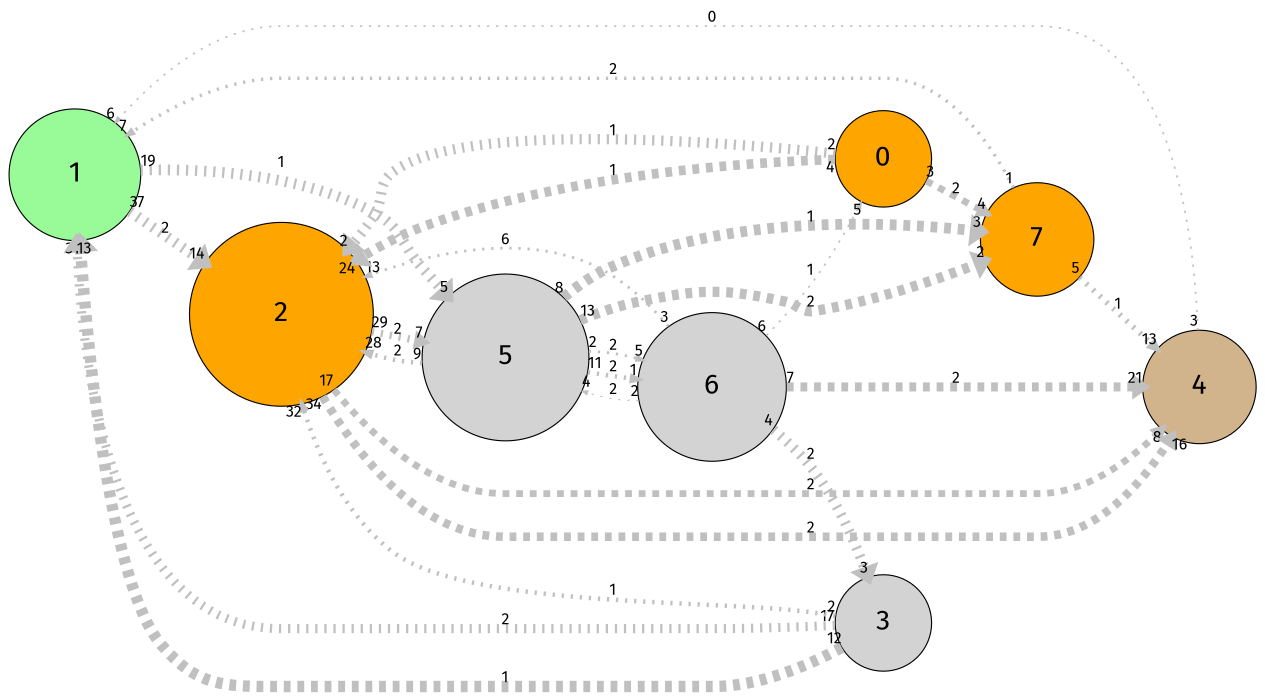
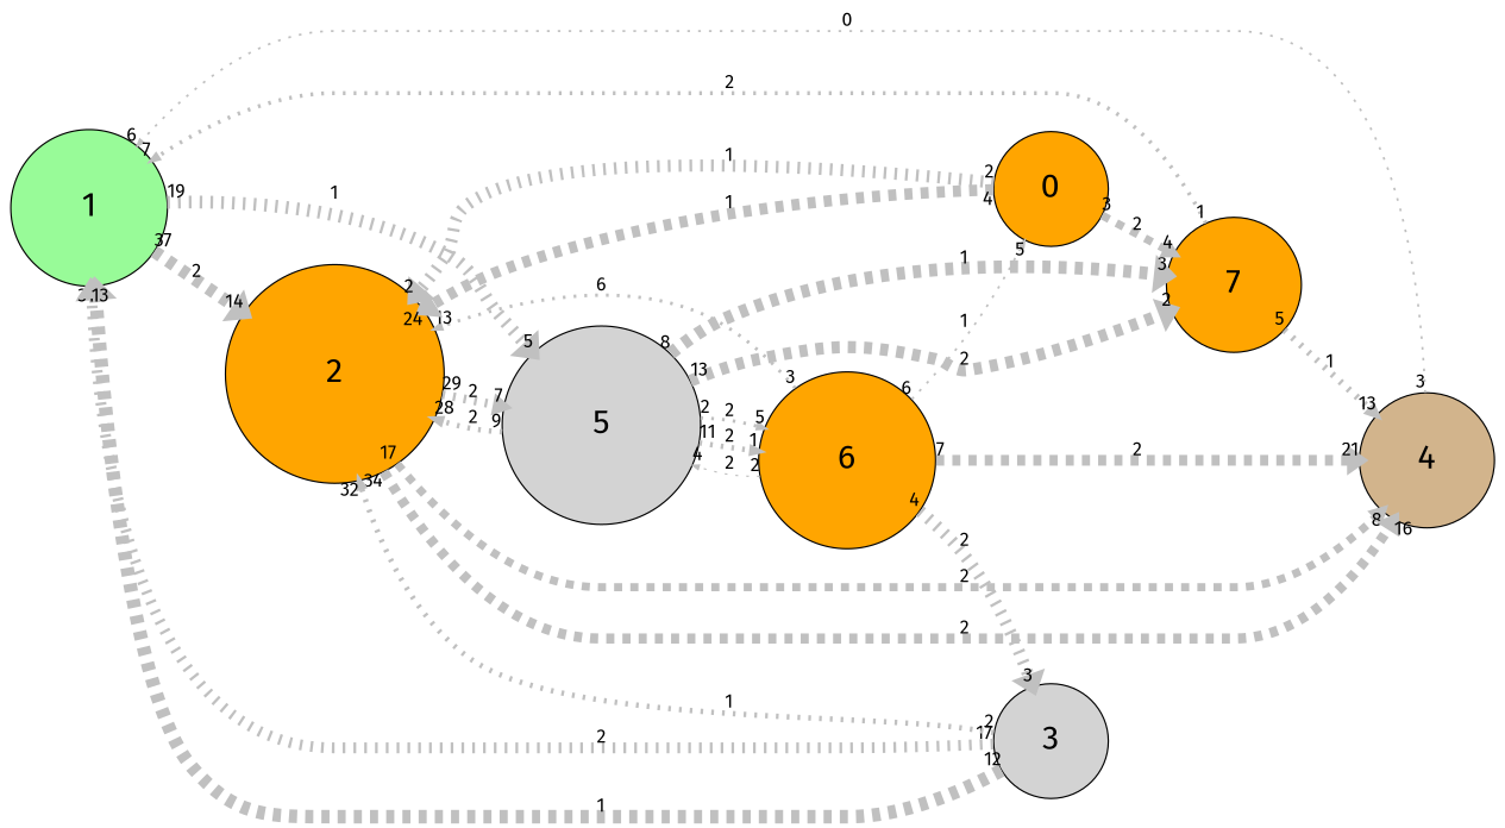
  digraph {
    fontname="Fira Sans"
    rankdir=LR
    scale=1
    splines=spline
    node [fillcolor=orange fontname="Fira Sans" fontsize=25 shape=circle style=filled]
    edge [arrowsize=0.5 capacity=2 color=grey fontname="Fira Sans" from_pd=1 headlabel=5 penwidth=9.5 pt=2 splines=true style=dotted taillabel=2 to_pd=4]
    n1 [fillcolor=palegreen height=1.6071 label=1 width=1.6071]
    n2 [height=2.25 label=2 width=2.25]
    n3 [fillcolor=lightgrey height=2.0357 label=5 width=2.0357]
    n4 [fillcolor=tan height=1.3929 label=4 width=1.3929]
-   n5 [fillcolor=lightgrey height=1.8214 label=6 width=1.8214]
+   n5 [height=1.8214 label=6 width=1.8214]
    n6 [height=1.3929 label=7 width=1.3929]
    n7 [fillcolor=lightgrey height=1.1786 label=3 width=1.1786]
    n8 [height=1.1786 label=0 width=1.1786]
-   n1 -> n2 [from_pd=36 headlabel=14 label=2 taillabel=37 to_pd=13]
+   n1 -> n2 [from_pd=36 headlabel=14 label=2 style=dashed taillabel=37 to_pd=13]
    n1 -> n3 [capacity=1 from_pd=18 label=1 taillabel=19]
    n2 -> n3 [from_pd=28 headlabel=7 label=2 penwidth=6.5 pt=8 taillabel=29 to_pd=6]
    n2 -> n4 [from_pd=16 headlabel=8 label=2 penwidth=6.0 pt=9 style=dashed taillabel=17 to_pd=7]
    n2 -> n4 [from_pd=33 headlabel=16 label=2 penwidth=7.5 pt=6 style=dashed taillabel=34 to_pd=15]
    n3 -> n2 [from_pd=8 headlabel=28 label=2 penwidth=4.0 pt=13 taillabel=9 to_pd=27]
    n3 -> n5 [label=2 penwidth=2.5 pt=16]
    n3 -> n5 [from_pd=10 headlabel=1 label=2 penwidth=4.0 pt=13 taillabel=11 to_pd=0]
    n3 -> n6 [capacity=1 from_pd=7 headlabel=3 label=1 style=dashed taillabel=8 to_pd=2]
    n3 -> n6 [from_pd=12 headlabel=2 label=2 penwidth=9.0 pt=3 style=dashed taillabel=13 to_pd=1]
    n4 -> n1 [from_pd=2 headlabel=6 label=0 penwidth=1.5 pt=18 taillabel=3 to_pd=5]
    n5 -> n2 [from_pd=2 headlabel=13 label=6 penwidth=2.5 pt=16 taillabel=3 to_pd=12]
    n5 -> n3 [headlabel=4 label=2 penwidth=1.0 pt=19 to_pd=3]
    n5 -> n4 [from_pd=6 headlabel=21 label=2 penwidth=8.0 pt=5 style=dashed taillabel=7 to_pd=20]
    n5 -> n7 [from_pd=3 headlabel=3 label=2 penwidth=9.0 pt=3 taillabel=4 to_pd=2]
    n5 -> n8 [capacity=1 from_pd=5 label=1 penwidth=1.5 pt=18 taillabel=6]
    n6 -> n1 [from_pd=0 headlabel=7 label=2 penwidth=3.0 pt=15 taillabel=1 to_pd=6]
    n6 -> n4 [capacity=1 from_pd=4 headlabel=13 label=1 penwidth=5.0 pt=11 taillabel=5 to_pd=12]
    n7 -> n1 [capacity=1 from_pd=11 headlabel=31 label=1 penwidth=10.0 pt=1 style=dashed taillabel=12 to_pd=30]
    n7 -> n1 [from_pd=16 headlabel=13 label=2 penwidth=8.0 pt=5 taillabel=17 to_pd=12]
    n7 -> n2 [capacity=1 headlabel=32 label=1 penwidth=4.0 pt=13 to_pd=31]
    n8 -> n2 [capacity=1 headlabel=2 label=1 penwidth=9.0 pt=3 to_pd=1]
    n8 -> n2 [capacity=1 from_pd=3 headlabel=24 label=1 penwidth=8.5 pt=4 style=dashed taillabel=4 to_pd=23]
    n8 -> n6 [from_pd=2 headlabel=4 label=2 penwidth=6.0 pt=9 style=dashed taillabel=3 to_pd=3]
  }
